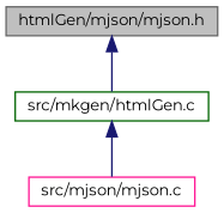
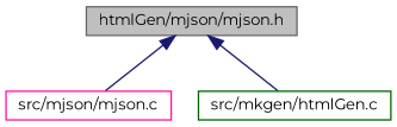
  digraph {
    fontname=Montserrat
    node [fillcolor=white fontname=Montserrat fontsize=10 shape=record style=filled]
    edge [color=midnightblue dir=back fontname=Montserrat fontsize=10 labelfontname=Helvetica labelfontsize=10 style=solid]
    n1 [color=gray40 fillcolor=grey75 fontcolor=black height=0.2 label="htmlGen/mjson/mjson.h" width=0.4]
    n2 [color=deeppink height=0.2 label="src/mjson/mjson.c" width=0.4]
    n3 [color=darkgreen height=0.2 label="src/mkgen/htmlGen.c" width=0.4]
-   n3 -> n2
+   n1 -> n2
    n1 -> n3
  }
